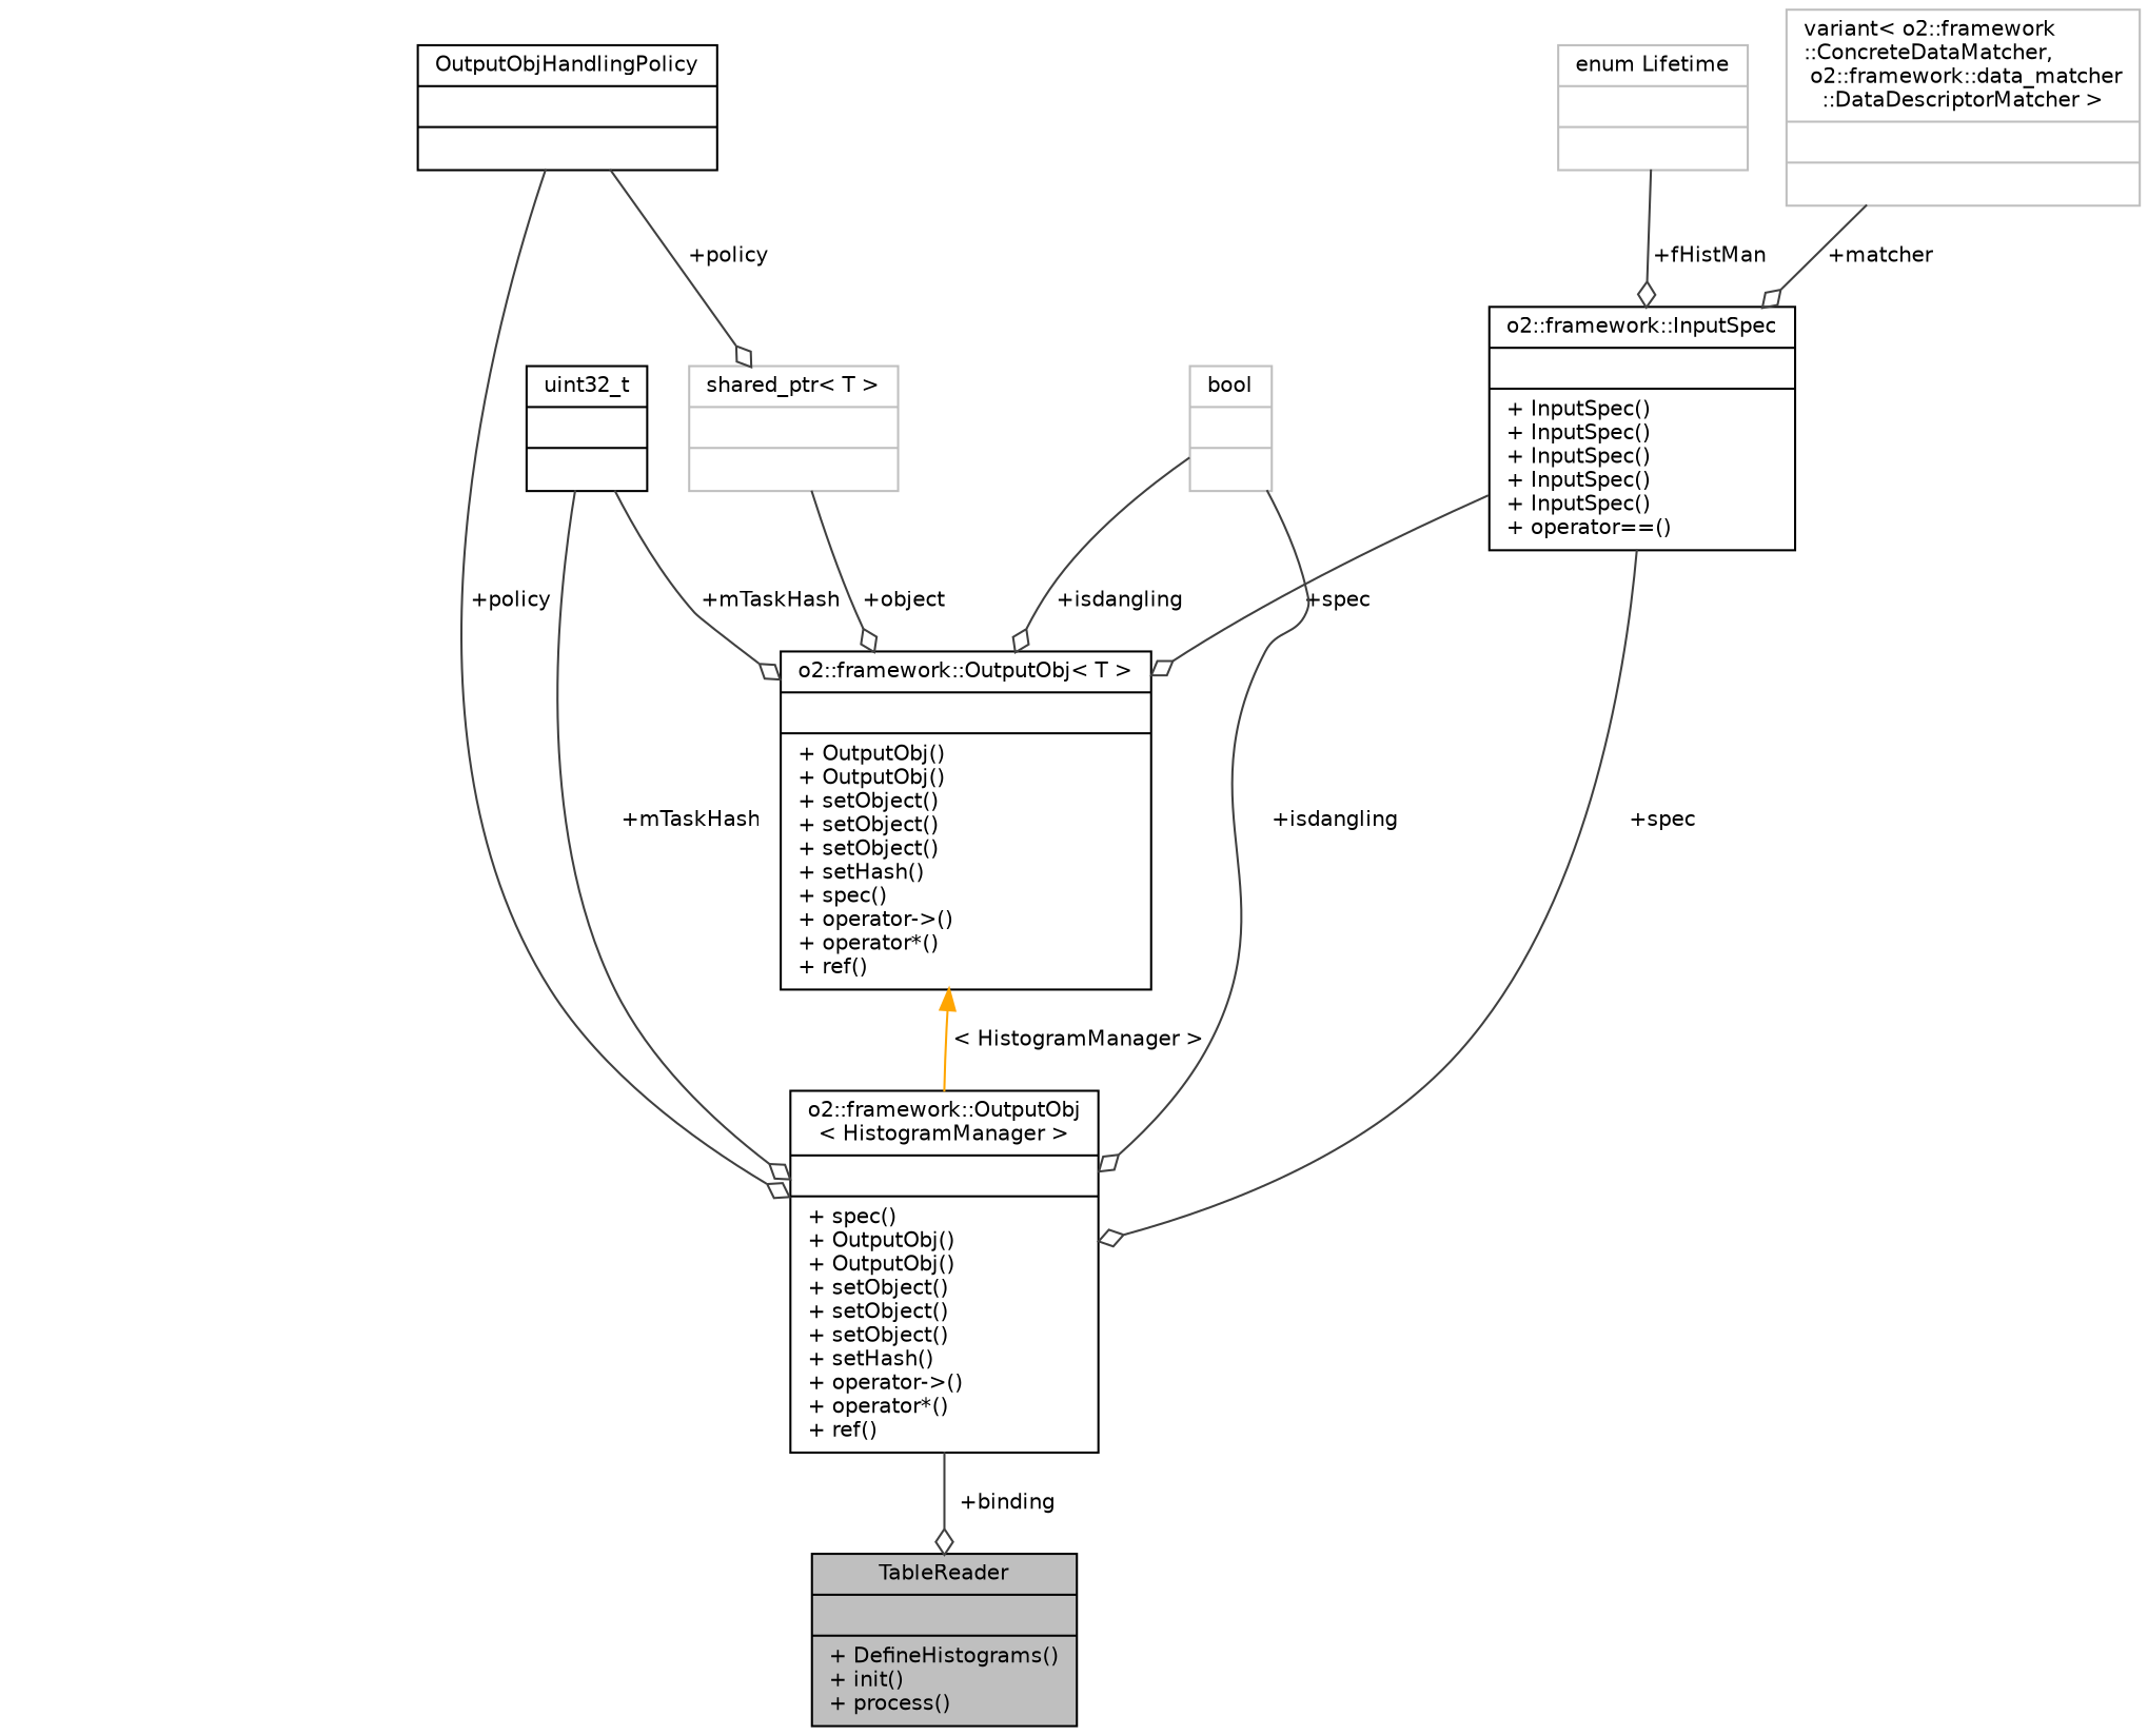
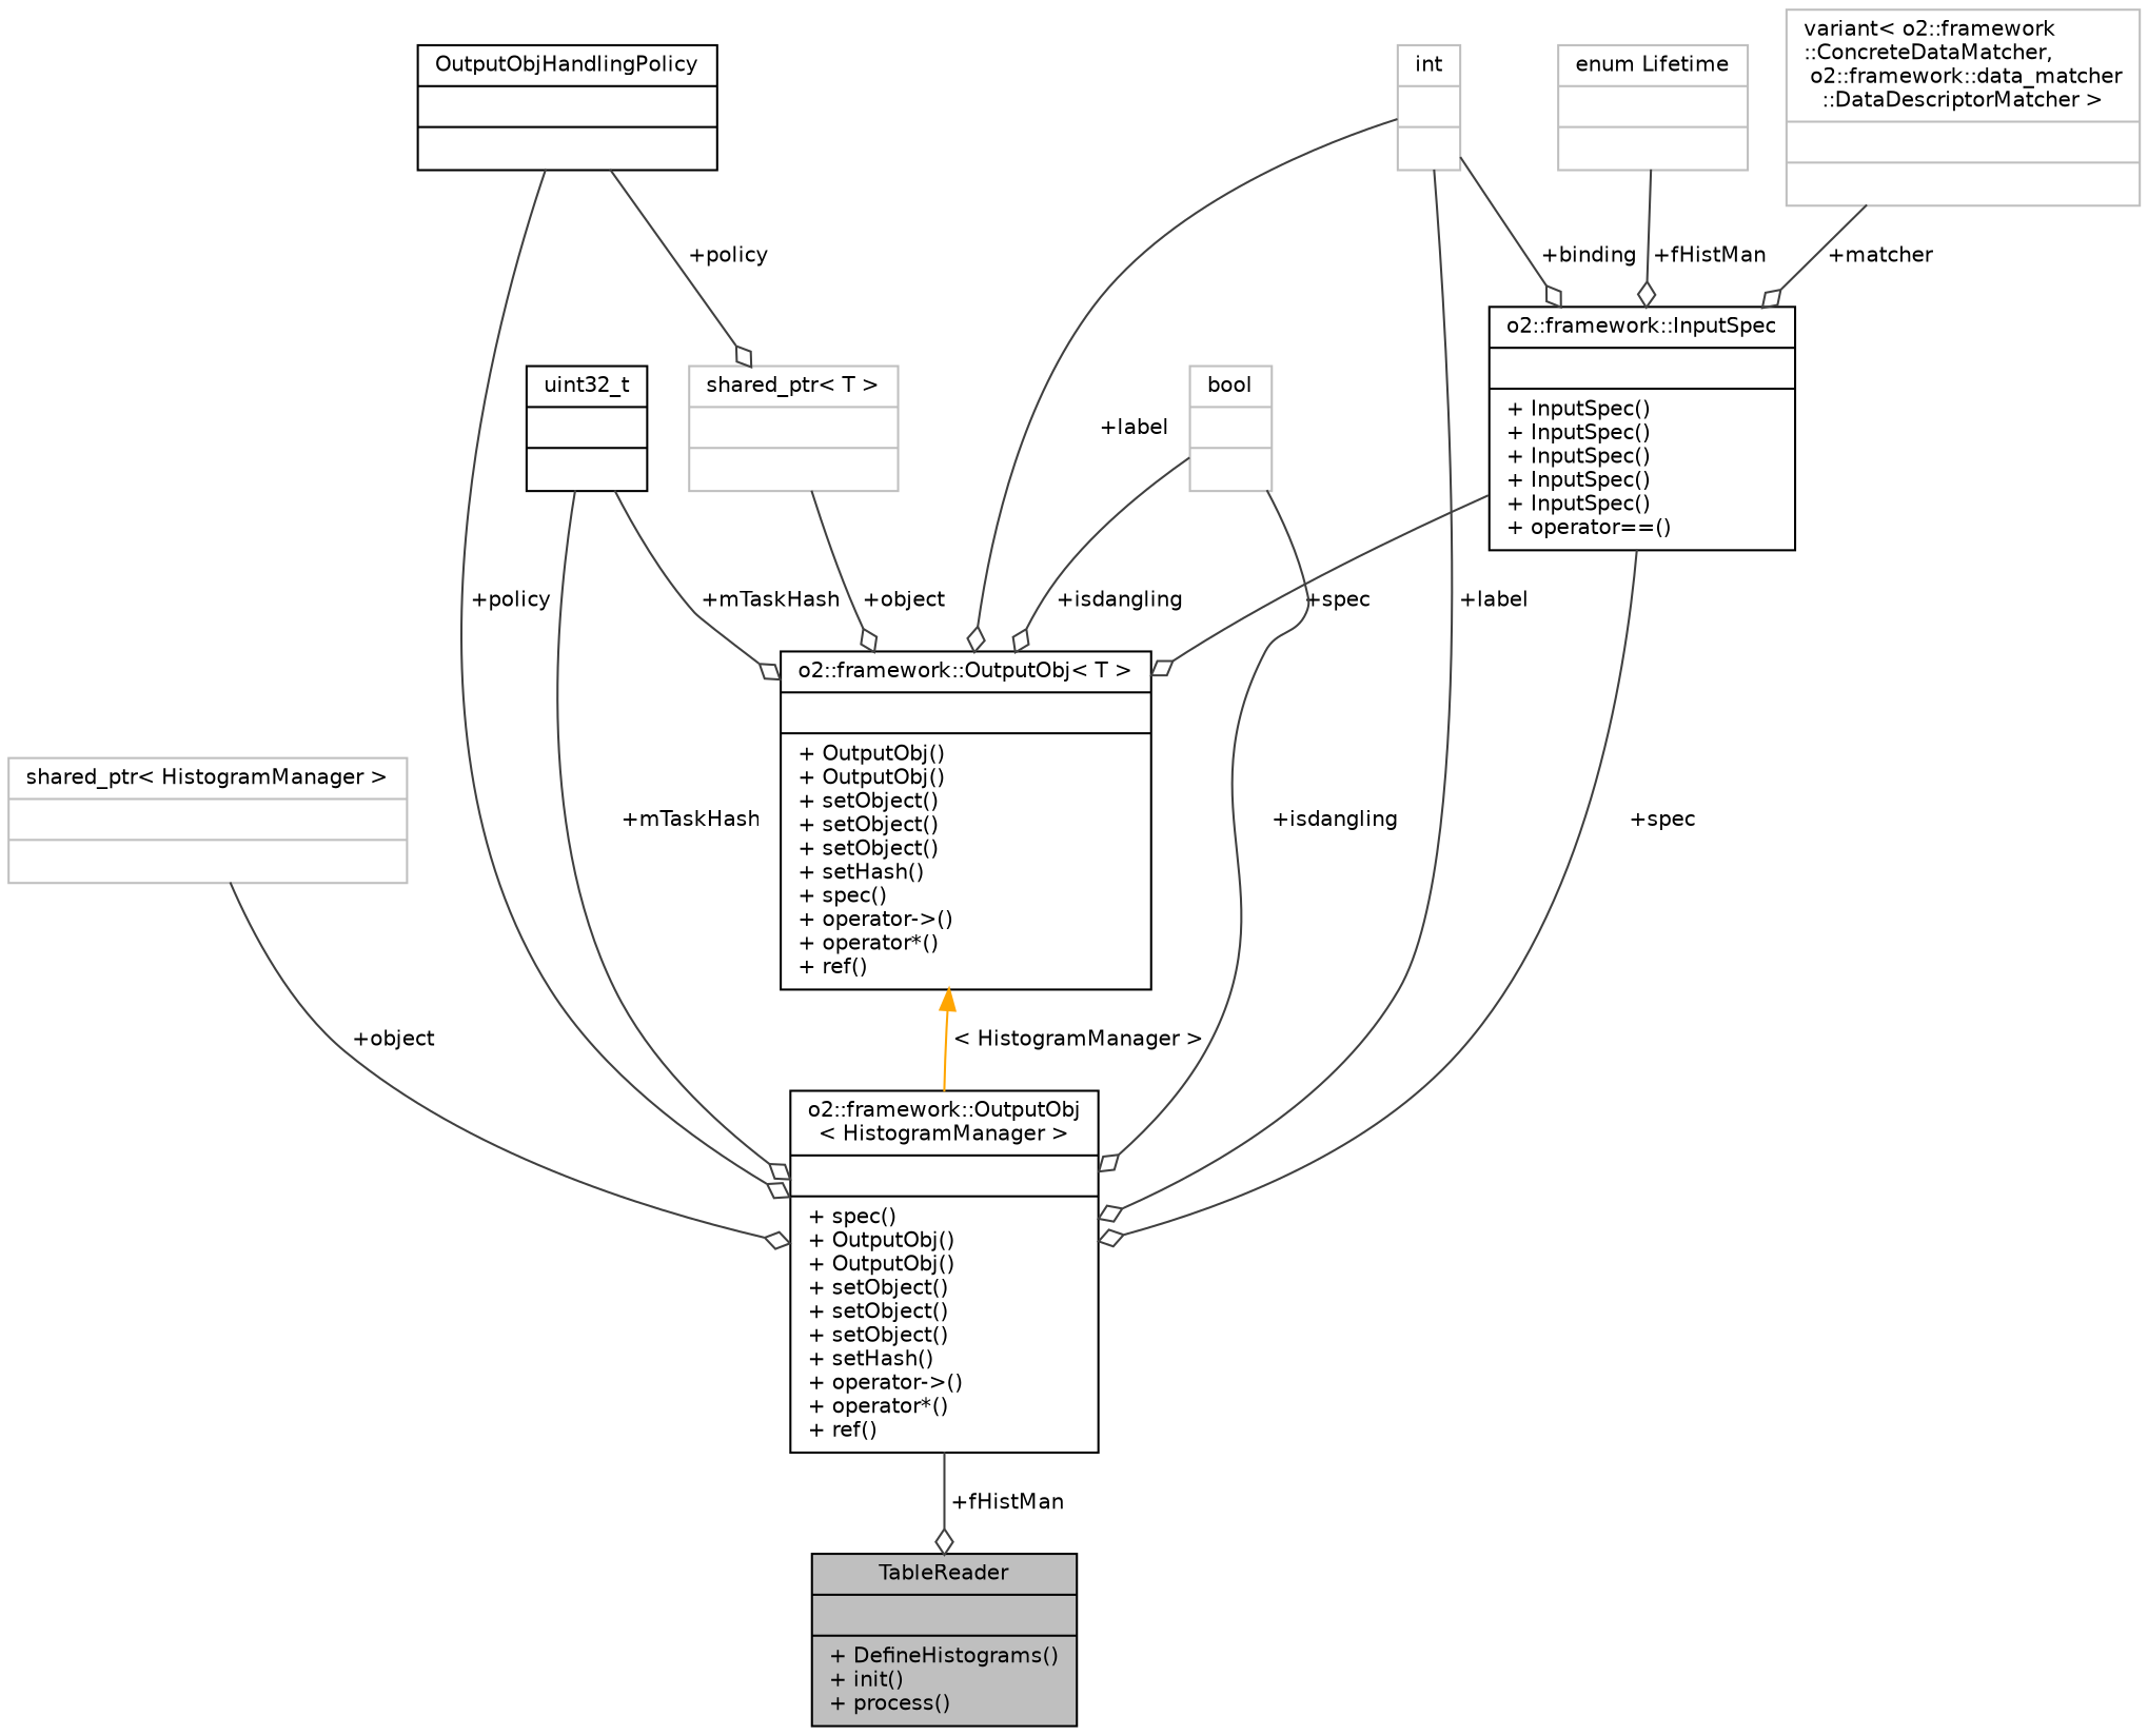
  digraph {
    node [color=black fontname=Helvetica fontsize=10 shape=record]
    edge [arrowhead=odiamond color=grey25 fontname=Helvetica fontsize=10 labelfontname=Helvetica labelfontsize=10 style=solid]
    n1 [fillcolor=grey75 fontcolor=black height=0.2 label="{TableReader\n||+ DefineHistograms()\l+ init()\l+ process()\l}" style=filled width=0.4]
    n2 [height=0.2 label="{o2::framework::OutputObj\l\< HistogramManager \>\n||+ spec()\l+ OutputObj()\l+ OutputObj()\l+ setObject()\l+ setObject()\l+ setObject()\l+ setHash()\l+ operator-\>()\l+ operator*()\l+ ref()\l}" width=0.4]
+   n3 [color=grey75 height=0.2 label="{shared_ptr\< HistogramManager \>\n||}" width=0.4]
    n4 [height=0.2 label="{OutputObjHandlingPolicy\n||}" width=0.4]
    n5 [color=grey75 height=0.2 label="{shared_ptr\< T \>\n||}" width=0.4]
    n6 [height=0.2 label="{o2::framework::OutputObj\< T \>\n||+ OutputObj()\l+ OutputObj()\l+ setObject()\l+ setObject()\l+ setObject()\l+ setHash()\l+ spec()\l+ operator-\>()\l+ operator*()\l+ ref()\l}" width=0.4]
    n7 [height=0.2 label="{uint32_t\n||}" width=0.4]
+   n8 [color=grey75 height=0.2 label="{int\n||}" width=0.4]
    n9 [height=0.2 label="{o2::framework::InputSpec\n||+ InputSpec()\l+ InputSpec()\l+ InputSpec()\l+ InputSpec()\l+ InputSpec()\l+ operator==()\l}" width=0.4]
    n10 [color=grey75 height=0.2 label="{bool\n||}" width=0.4]
    n11 [color=grey75 height=0.2 label="{enum Lifetime\n||}" width=0.4]
    n12 [color=grey75 height=0.2 label="{variant\< o2::framework\l::ConcreteDataMatcher,\l o2::framework::data_matcher\l::DataDescriptorMatcher \>\n||}" width=0.4]
-   n2 -> n1 [label=" +binding"]
+   n2 -> n1 [label=" +fHistMan"]
+   n3 -> n2 [label=" +object"]
    n4 -> n2 [label=" +policy"]
    n4 -> n5 [label=" +policy"]
    n5 -> n6 [label=" +object"]
    n6 -> n2 [color=orange dir=back label=" \< HistogramManager \>" arrowhead=""]
    n7 -> n2 [label=" +mTaskHash"]
    n7 -> n6 [label=" +mTaskHash"]
+   n8 -> n2 [label=" +label"]
+   n8 -> n6 [label=" +label"]
+   n8 -> n9 [label=" +binding"]
    n9 -> n2 [label=" +spec"]
    n9 -> n6 [label=" +spec"]
    n10 -> n2 [label=" +isdangling"]
    n10 -> n6 [label=" +isdangling"]
    n11 -> n9 [label=" +fHistMan"]
    n12 -> n9 [label=" +matcher"]
  }
